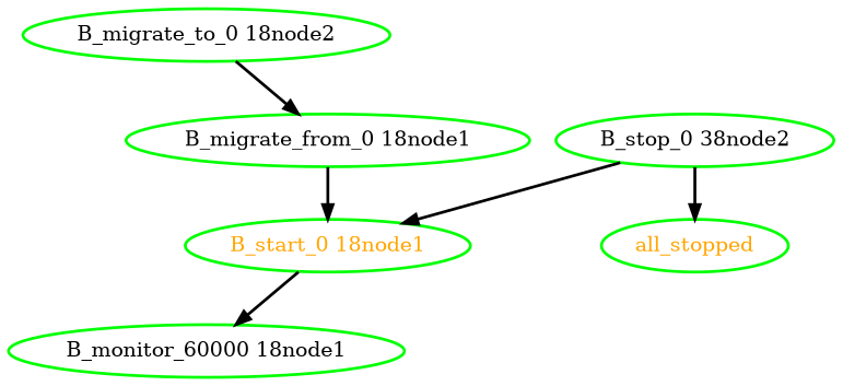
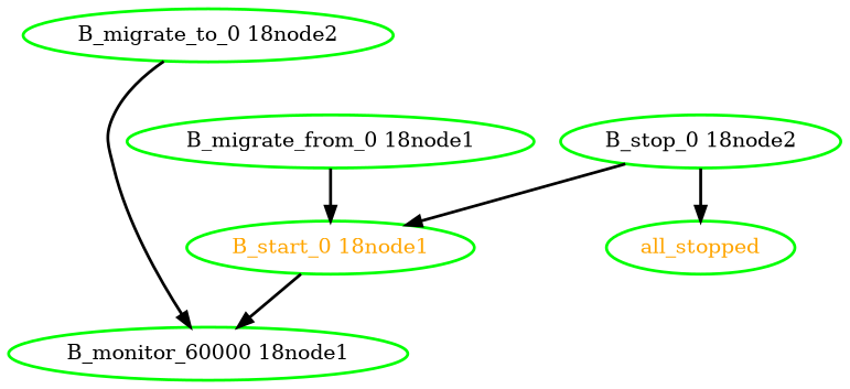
  digraph {
    node [color=green fontcolor=black style=bold]
    edge [style=bold]
    "B_start_0 18node1" [fontcolor=orange]
    "B_migrate_from_0 18node1"
    "B_monitor_60000 18node1"
-   "B_stop_0 18node2" [label="B_stop_0 38node2"]
+   "B_stop_0 18node2"
    all_stopped [fontcolor=orange]
    "B_migrate_to_0 18node2"
    "B_start_0 18node1" -> "B_monitor_60000 18node1"
    "B_migrate_from_0 18node1" -> "B_start_0 18node1"
    "B_stop_0 18node2" -> "B_start_0 18node1"
    "B_stop_0 18node2" -> all_stopped
-   "B_migrate_to_0 18node2" -> "B_migrate_from_0 18node1"
+   "B_migrate_to_0 18node2" -> "B_monitor_60000 18node1"
  }
